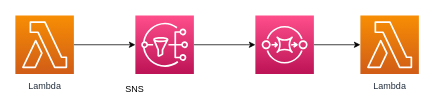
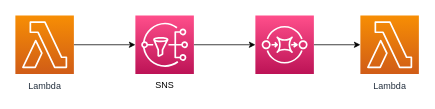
  <mxCell id="0" />
  <mxCell id="1" parent="0" />
  <mxCell id="2" value="" style="edgeStyle=orthogonalEdgeStyle;rounded=0;orthogonalLoop=1;jettySize=auto;html=1;" edge="1" parent="1" source="3" target="7"><mxGeometry relative="1" as="geometry" /></mxCell>
  <mxCell id="3" value="Lambda" style="outlineConnect=0;fontColor=#232F3E;gradientColor=#F78E04;gradientDirection=north;fillColor=#D05C17;strokeColor=#ffffff;dashed=0;verticalLabelPosition=bottom;verticalAlign=top;align=center;html=1;fontSize=12;fontStyle=0;aspect=fixed;shape=mxgraph.aws4.resourceIcon;resIcon=mxgraph.aws4.lambda;labelBackgroundColor=#ffffff;spacingTop=3;" vertex="1" parent="1"><mxGeometry x="20" y="20" width="78" height="78" as="geometry" /></mxCell>
  <mxCell id="4" value="" style="edgeStyle=orthogonalEdgeStyle;rounded=0;orthogonalLoop=1;jettySize=auto;html=1;" edge="1" parent="1" source="5" target="9"><mxGeometry relative="1" as="geometry" /></mxCell>
  <mxCell id="5" value="" style="sketch=0;points=[[0,0,0],[0.25,0,0],[0.5,0,0],[0.75,0,0],[1,0,0],[0,1,0],[0.25,1,0],[0.5,1,0],[0.75,1,0],[1,1,0],[0,0.25,0],[0,0.5,0],[0,0.75,0],[1,0.25,0],[1,0.5,0],[1,0.75,0]];outlineConnect=0;fontColor=#232F3E;gradientColor=#FF4F8B;gradientDirection=north;fillColor=#BC1356;strokeColor=#ffffff;dashed=0;verticalLabelPosition=bottom;verticalAlign=top;align=center;html=1;fontSize=12;fontStyle=0;aspect=fixed;shape=mxgraph.aws4.resourceIcon;resIcon=mxgraph.aws4.sqs;" vertex="1" parent="1"><mxGeometry x="340" y="20" width="78" height="78" as="geometry" /></mxCell>
  <mxCell id="6" value="" style="edgeStyle=orthogonalEdgeStyle;rounded=0;orthogonalLoop=1;jettySize=auto;html=1;" edge="1" parent="1" source="7" target="5"><mxGeometry relative="1" as="geometry" /></mxCell>
  <mxCell id="7" value="" style="sketch=0;points=[[0,0,0],[0.25,0,0],[0.5,0,0],[0.75,0,0],[1,0,0],[0,1,0],[0.25,1,0],[0.5,1,0],[0.75,1,0],[1,1,0],[0,0.25,0],[0,0.5,0],[0,0.75,0],[1,0.25,0],[1,0.5,0],[1,0.75,0]];outlineConnect=0;fontColor=#232F3E;gradientColor=#FF4F8B;gradientDirection=north;fillColor=#BC1356;strokeColor=#ffffff;dashed=0;verticalLabelPosition=bottom;verticalAlign=top;align=center;html=1;fontSize=12;fontStyle=0;aspect=fixed;shape=mxgraph.aws4.resourceIcon;resIcon=mxgraph.aws4.sns;" vertex="1" parent="1"><mxGeometry x="180" y="20" width="78" height="78" as="geometry" /></mxCell>
- <mxCell id="8" value="SNS&lt;br&gt;" style="text;html=1;align=center;verticalAlign=middle;resizable=0;points=[];autosize=1;strokeColor=none;fillColor=none;" vertex="1" parent="1"><mxGeometry x="159" y="108" width="40" height="20" as="geometry" /></mxCell>
+ <mxCell id="8" value="SNS&lt;br&gt;" style="text;html=1;align=center;verticalAlign=middle;resizable=0;points=[];autosize=1;strokeColor=none;fillColor=none;" vertex="1" parent="1"><mxGeometry x="199" y="103" width="40" height="20" as="geometry" /></mxCell>
  <mxCell id="9" value="Lambda" style="outlineConnect=0;fontColor=#232F3E;gradientColor=#F78E04;gradientDirection=north;fillColor=#D05C17;strokeColor=#ffffff;dashed=0;verticalLabelPosition=bottom;verticalAlign=top;align=center;html=1;fontSize=12;fontStyle=0;aspect=fixed;shape=mxgraph.aws4.resourceIcon;resIcon=mxgraph.aws4.lambda;labelBackgroundColor=#ffffff;spacingTop=3;" vertex="1" parent="1"><mxGeometry x="480" y="20" width="78" height="78" as="geometry" /></mxCell>
